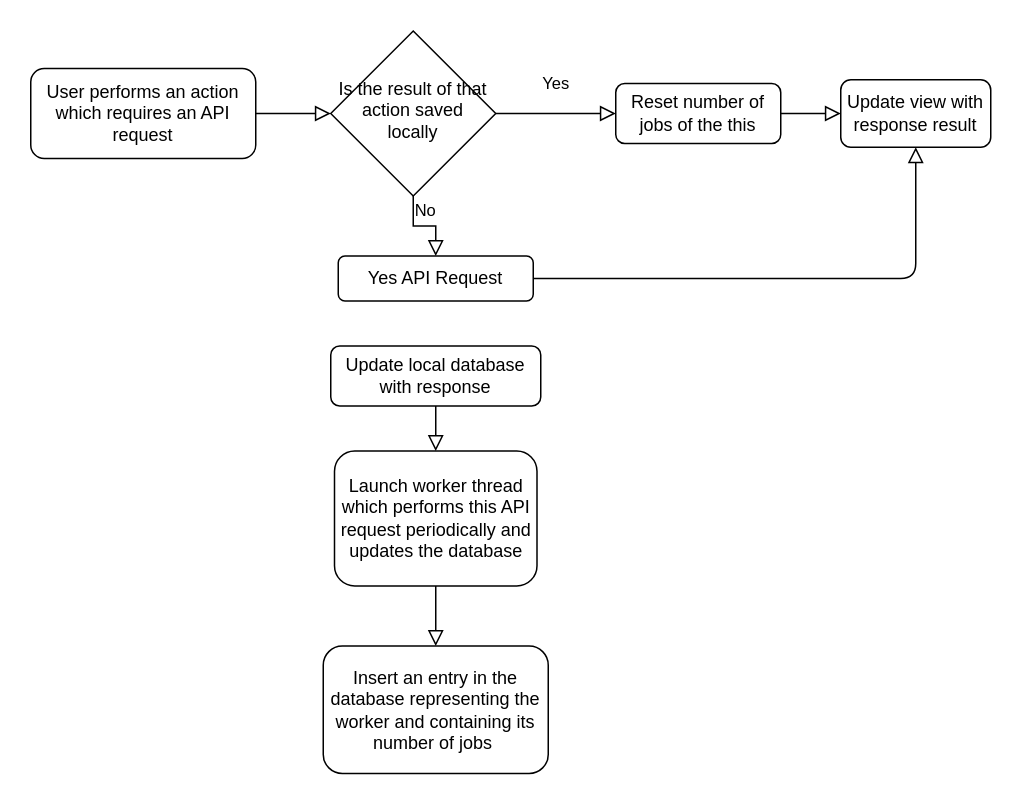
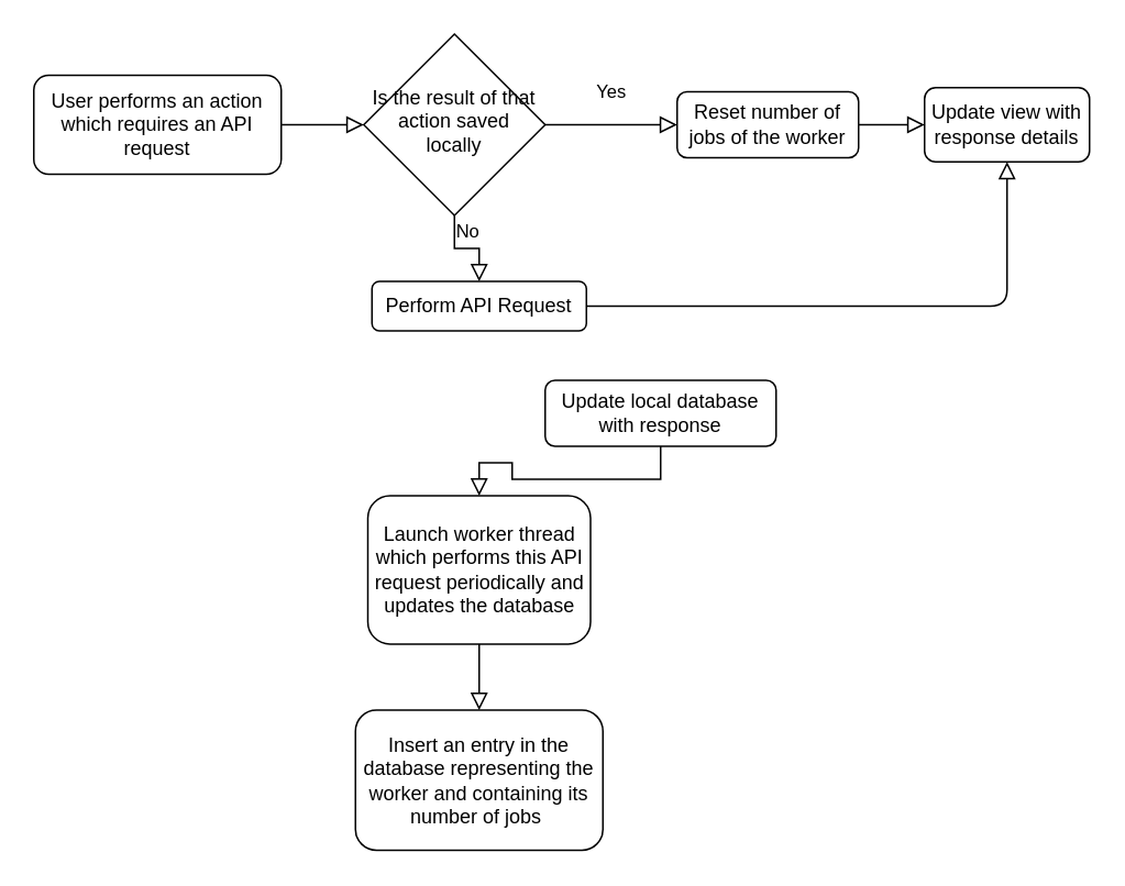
  <mxCell id="0" />
  <mxCell id="1" parent="0" />
  <mxCell id="2" value="" style="rounded=0;html=1;jettySize=auto;orthogonalLoop=1;fontSize=11;endArrow=block;endFill=0;endSize=8;strokeWidth=1;shadow=0;labelBackgroundColor=none;edgeStyle=orthogonalEdgeStyle;" parent="1" source="3" target="6" edge="1"><mxGeometry relative="1" as="geometry" /></mxCell>
  <mxCell id="3" value="User performs an action which requires an API request" style="rounded=1;whiteSpace=wrap;html=1;fontSize=12;glass=0;strokeWidth=1;shadow=0;" parent="1" vertex="1"><mxGeometry x="20" y="45" width="150" height="60" as="geometry" /></mxCell>
  <mxCell id="4" value="Yes" style="rounded=0;html=1;jettySize=auto;orthogonalLoop=1;fontSize=11;endArrow=block;endFill=0;endSize=8;strokeWidth=1;shadow=0;labelBackgroundColor=none;edgeStyle=orthogonalEdgeStyle;entryX=0;entryY=0.5;entryDx=0;entryDy=0;" parent="1" source="6" target="15" edge="1"><mxGeometry y="20" relative="1" as="geometry"><mxPoint as="offset" /><mxPoint x="440" y="75" as="targetPoint" /></mxGeometry></mxCell>
  <mxCell id="5" value="No" style="edgeStyle=orthogonalEdgeStyle;rounded=0;html=1;jettySize=auto;orthogonalLoop=1;fontSize=11;endArrow=block;endFill=0;endSize=8;strokeWidth=1;shadow=0;labelBackgroundColor=none;" parent="1" source="6" target="7" edge="1"><mxGeometry y="10" relative="1" as="geometry"><mxPoint as="offset" /></mxGeometry></mxCell>
  <mxCell id="6" value="Is the result of that action saved locally" style="rhombus;whiteSpace=wrap;html=1;shadow=0;fontFamily=Helvetica;fontSize=12;align=center;strokeWidth=1;spacing=6;spacingTop=-4;" parent="1" vertex="1"><mxGeometry x="220" y="20" width="110" height="110" as="geometry" /></mxCell>
- <mxCell id="7" value="Yes API Request" style="rounded=1;whiteSpace=wrap;html=1;fontSize=12;glass=0;strokeWidth=1;shadow=0;" parent="1" vertex="1"><mxGeometry x="225" y="170" width="130" height="30" as="geometry" /></mxCell>
- <mxCell id="8" value="Update view with response result" style="rounded=1;whiteSpace=wrap;html=1;" parent="1" vertex="1"><mxGeometry x="560" y="52.5" width="100" height="45" as="geometry" /></mxCell>
+ <mxCell id="7" value="Perform API Request" style="rounded=1;whiteSpace=wrap;html=1;fontSize=12;glass=0;strokeWidth=1;shadow=0;" parent="1" vertex="1"><mxGeometry x="225" y="170" width="130" height="30" as="geometry" /></mxCell>
+ <mxCell id="8" value="Update view with response details" style="rounded=1;whiteSpace=wrap;html=1;" parent="1" vertex="1"><mxGeometry x="560" y="52.5" width="100" height="45" as="geometry" /></mxCell>
  <mxCell id="9" value="" style="endArrow=block;html=1;exitX=1;exitY=0.5;exitDx=0;exitDy=0;strokeColor=#000000;endFill=0;rounded=1;endSize=8;entryX=0.5;entryY=1;entryDx=0;entryDy=0;" parent="1" source="7" target="8" edge="1"><mxGeometry width="50" height="50" relative="1" as="geometry"><mxPoint x="570" y="85" as="sourcePoint" /><mxPoint x="670" y="85" as="targetPoint" /><Array as="points"><mxPoint x="610" y="185" /></Array></mxGeometry></mxCell>
- <mxCell id="10" value="Update local database&lt;br&gt;with response" style="rounded=1;whiteSpace=wrap;html=1;fontSize=12;glass=0;strokeWidth=1;shadow=0;" parent="1" vertex="1"><mxGeometry x="220" y="230" width="140" height="40" as="geometry" /></mxCell>
+ <mxCell id="10" value="Update local database&lt;br&gt;with response" style="rounded=1;whiteSpace=wrap;html=1;fontSize=12;glass=0;strokeWidth=1;shadow=0;" parent="1" vertex="1"><mxGeometry x="330" y="230" width="140" height="40" as="geometry" /></mxCell>
  <mxCell id="11" value="Launch worker thread which performs this API request periodically and updates the database" style="rounded=1;whiteSpace=wrap;html=1;" parent="1" vertex="1"><mxGeometry x="222.5" y="300" width="135" height="90" as="geometry" /></mxCell>
  <mxCell id="12" value="" style="rounded=0;html=1;jettySize=auto;orthogonalLoop=1;fontSize=11;endArrow=block;endFill=0;endSize=8;strokeWidth=1;shadow=0;labelBackgroundColor=none;edgeStyle=orthogonalEdgeStyle;exitX=0.5;exitY=1;exitDx=0;exitDy=0;entryX=0.5;entryY=0;entryDx=0;entryDy=0;" parent="1" source="10" target="11" edge="1"><mxGeometry relative="1" as="geometry"><mxPoint x="190" y="95" as="sourcePoint" /><mxPoint x="240" y="95" as="targetPoint" /></mxGeometry></mxCell>
  <mxCell id="13" value="" style="rounded=0;html=1;jettySize=auto;orthogonalLoop=1;fontSize=11;endArrow=block;endFill=0;endSize=8;strokeWidth=1;shadow=0;labelBackgroundColor=none;edgeStyle=orthogonalEdgeStyle;exitX=0.5;exitY=1;exitDx=0;exitDy=0;" parent="1" source="11" target="14" edge="1"><mxGeometry relative="1" as="geometry"><mxPoint x="200" y="105" as="sourcePoint" /><mxPoint x="250" y="105" as="targetPoint" /></mxGeometry></mxCell>
  <mxCell id="14" value="Insert an entry in the database representing the worker and containing its number of jobs&amp;nbsp;" style="rounded=1;whiteSpace=wrap;html=1;" parent="1" vertex="1"><mxGeometry x="215" y="430" width="150" height="85" as="geometry" /></mxCell>
- <mxCell id="15" value="Reset number of jobs of the this" style="rounded=1;whiteSpace=wrap;html=1;" vertex="1" parent="1"><mxGeometry x="410" y="55" width="110" height="40" as="geometry" /></mxCell>
+ <mxCell id="15" value="Reset number of jobs of the worker" style="rounded=1;whiteSpace=wrap;html=1;" vertex="1" parent="1"><mxGeometry x="410" y="55" width="110" height="40" as="geometry" /></mxCell>
  <mxCell id="16" value="" style="endArrow=block;html=1;exitX=1;exitY=0.5;exitDx=0;exitDy=0;strokeColor=#000000;endFill=0;rounded=1;endSize=8;entryX=0;entryY=0.5;entryDx=0;entryDy=0;" edge="1" parent="1" source="15" target="8"><mxGeometry width="50" height="50" relative="1" as="geometry"><mxPoint x="365" y="195" as="sourcePoint" /><mxPoint x="490" y="107.5" as="targetPoint" /><Array as="points" /></mxGeometry></mxCell>
